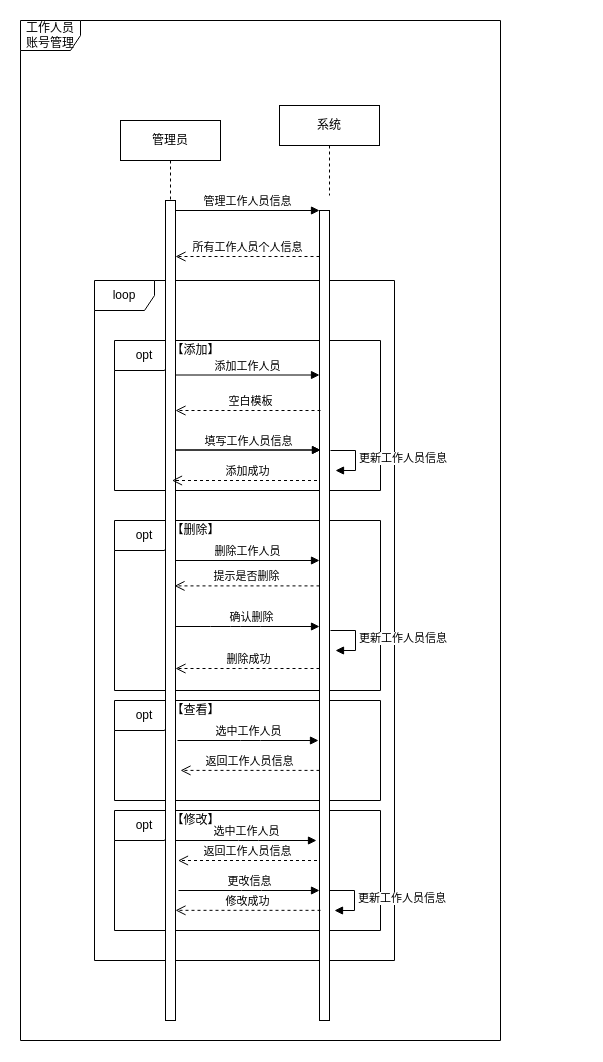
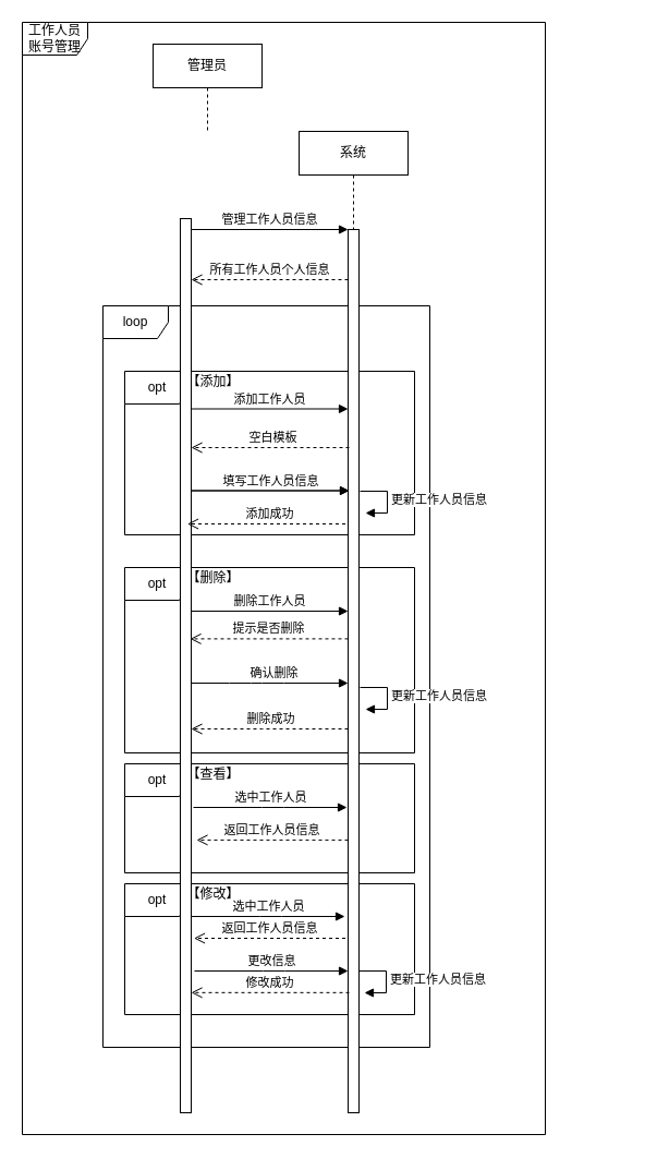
  <mxCell id="0" />
  <mxCell id="1" parent="0" />
  <mxCell id="2" value="工作人员账号管理" style="shape=umlFrame;whiteSpace=wrap;html=1;" parent="1" vertex="1"><mxGeometry x="20" y="20" width="480" height="1020" as="geometry" /></mxCell>
  <mxCell id="3" value="loop" style="shape=umlFrame;whiteSpace=wrap;html=1;" parent="1" vertex="1"><mxGeometry x="94" y="280" width="300" height="680" as="geometry" /></mxCell>
  <mxCell id="4" value="opt" style="shape=umlFrame;whiteSpace=wrap;html=1;" parent="1" vertex="1"><mxGeometry x="114" y="700" width="266" height="100" as="geometry" /></mxCell>
  <mxCell id="5" value="opt" style="shape=umlFrame;whiteSpace=wrap;html=1;" parent="1" vertex="1"><mxGeometry x="114" y="810" width="266" height="120" as="geometry" /></mxCell>
  <mxCell id="6" value="opt" style="shape=umlFrame;whiteSpace=wrap;html=1;" parent="1" vertex="1"><mxGeometry x="114" y="520" width="266" height="170" as="geometry" /></mxCell>
  <mxCell id="7" value="opt" style="shape=umlFrame;whiteSpace=wrap;html=1;" parent="1" vertex="1"><mxGeometry x="114" y="340" width="266" height="150" as="geometry" /></mxCell>
- <mxCell id="8" value="管理员" style="shape=umlLifeline;perimeter=lifelinePerimeter;whiteSpace=wrap;html=1;container=1;collapsible=0;recursiveResize=0;outlineConnect=0;" parent="1" vertex="1"><mxGeometry x="120" y="120" width="100" height="80" as="geometry" /></mxCell>
- <mxCell id="9" value="系统" style="shape=umlLifeline;perimeter=lifelinePerimeter;whiteSpace=wrap;html=1;container=1;collapsible=0;recursiveResize=0;outlineConnect=0;" parent="1" vertex="1"><mxGeometry x="279" y="105" width="100" height="90" as="geometry" /></mxCell>
+ <mxCell id="8" value="管理员" style="shape=umlLifeline;perimeter=lifelinePerimeter;whiteSpace=wrap;html=1;container=1;collapsible=0;recursiveResize=0;outlineConnect=0;" parent="1" vertex="1"><mxGeometry x="140" y="40" width="100" height="80" as="geometry" /></mxCell>
+ <mxCell id="9" value="系统" style="shape=umlLifeline;perimeter=lifelinePerimeter;whiteSpace=wrap;html=1;container=1;collapsible=0;recursiveResize=0;outlineConnect=0;" parent="1" vertex="1"><mxGeometry x="274" y="120" width="100" height="90" as="geometry" /></mxCell>
  <mxCell id="10" value="" style="html=1;points=[];perimeter=orthogonalPerimeter;" parent="1" vertex="1"><mxGeometry x="165" y="200" width="10" height="820" as="geometry" /></mxCell>
  <mxCell id="11" value="" style="html=1;points=[];perimeter=orthogonalPerimeter;" parent="1" vertex="1"><mxGeometry x="319" y="210" width="10" height="810" as="geometry" /></mxCell>
  <mxCell id="12" value="管理工作人员信息" style="html=1;verticalAlign=bottom;endArrow=block;entryX=0;entryY=0;" parent="1" source="10" target="11" edge="1"><mxGeometry relative="1" as="geometry"><mxPoint x="250" y="210" as="sourcePoint" /></mxGeometry></mxCell>
  <mxCell id="13" value="所有工作人员个人信息" style="html=1;verticalAlign=bottom;endArrow=open;dashed=1;endSize=8;" parent="1" source="11" target="10" edge="1"><mxGeometry relative="1" as="geometry"><mxPoint x="174" y="290" as="targetPoint" /><Array as="points"><mxPoint x="250" y="256" /></Array></mxGeometry></mxCell>
  <mxCell id="14" value="添加工作人员" style="html=1;verticalAlign=bottom;endArrow=block;" parent="1" target="11" edge="1"><mxGeometry width="80" relative="1" as="geometry"><mxPoint x="175" y="374.5" as="sourcePoint" /><mxPoint x="255" y="374.5" as="targetPoint" /><Array as="points" /></mxGeometry></mxCell>
  <mxCell id="15" value="更新工作人员信息" style="edgeStyle=orthogonalEdgeStyle;html=1;align=left;spacingLeft=2;endArrow=block;rounded=0;entryX=1;entryY=0;" parent="1" edge="1"><mxGeometry relative="1" as="geometry"><mxPoint x="330" y="450" as="sourcePoint" /><Array as="points"><mxPoint x="355" y="450" /></Array><mxPoint x="335" y="470" as="targetPoint" /></mxGeometry></mxCell>
  <mxCell id="16" value="空白模板" style="html=1;verticalAlign=bottom;endArrow=open;dashed=1;endSize=8;" parent="1" target="10" edge="1"><mxGeometry x="-0.037" relative="1" as="geometry"><mxPoint x="320" y="410" as="sourcePoint" /><mxPoint x="240" y="410" as="targetPoint" /><Array as="points"><mxPoint x="240" y="410" /></Array><mxPoint as="offset" /></mxGeometry></mxCell>
  <mxCell id="17" value="【删除】" style="text;html=1;resizable=0;autosize=1;align=center;verticalAlign=middle;points=[];fillColor=none;strokeColor=none;rounded=0;" parent="1" vertex="1"><mxGeometry x="165" y="520" width="60" height="20" as="geometry" /></mxCell>
  <mxCell id="18" value="【添加】" style="text;html=1;resizable=0;autosize=1;align=center;verticalAlign=middle;points=[];fillColor=none;strokeColor=none;rounded=0;" parent="1" vertex="1"><mxGeometry x="165" y="340" width="60" height="20" as="geometry" /></mxCell>
  <mxCell id="19" value="填写工作人员信息" style="html=1;verticalAlign=bottom;endArrow=block;" parent="1" edge="1"><mxGeometry width="80" relative="1" as="geometry"><mxPoint x="175" y="449.5" as="sourcePoint" /><mxPoint x="320" y="449.5" as="targetPoint" /><Array as="points" /></mxGeometry></mxCell>
  <mxCell id="20" value="添加成功" style="html=1;verticalAlign=bottom;endArrow=open;dashed=1;endSize=8;" parent="1" edge="1"><mxGeometry x="-0.037" relative="1" as="geometry"><mxPoint x="316.5" y="480" as="sourcePoint" /><mxPoint x="171.5" y="480" as="targetPoint" /><Array as="points"><mxPoint x="236.5" y="480" /></Array><mxPoint as="offset" /></mxGeometry></mxCell>
  <mxCell id="21" value="填写工作人员信息" style="html=1;verticalAlign=bottom;endArrow=block;" parent="1" edge="1"><mxGeometry width="80" relative="1" as="geometry"><mxPoint x="175" y="449.5" as="sourcePoint" /><mxPoint x="320" y="449.5" as="targetPoint" /><Array as="points" /></mxGeometry></mxCell>
  <mxCell id="22" value="&lt;span style=&quot;color: rgba(0 , 0 , 0 , 0) ; font-family: monospace ; font-size: 0px&quot;&gt;%3CmxGraphModel%3E%3Croot%3E%3CmxCell%20id%3D%220%22%2F%3E%3CmxCell%20id%3D%221%22%20parent%3D%220%22%2F%3E%3CmxCell%20id%3D%222%22%20value%3D%22%E6%B7%BB%E5%8A%A0%E5%B7%A5%E4%BD%9C%E4%BA%BA%E5%91%98%22%20style%3D%22html%3D1%3BverticalAlign%3Dbottom%3BendArrow%3Dblock%3B%22%20edge%3D%221%22%20parent%3D%221%22%3E%3CmxGeometry%20width%3D%2280%22%20relative%3D%221%22%20as%3D%22geometry%22%3E%3CmxPoint%20x%3D%22315%22%20y%3D%22414.5%22%20as%3D%22sourcePoint%22%2F%3E%3CmxPoint%20x%3D%22460%22%20y%3D%22414.5%22%20as%3D%22targetPoint%22%2F%3E%3CArray%20as%3D%22points%22%2F%3E%3C%2FmxGeometry%3E%3C%2FmxCell%3E%3CmxCell%20id%3D%223%22%20value%3D%22%E6%9B%B4%E6%96%B0%E5%B7%A5%E4%BD%9C%E4%BA%BA%E5%91%98%E4%B8%AA%E4%BA%BA%E4%BF%A1%E6%81%AF%22%20style%3D%22edgeStyle%3DorthogonalEdgeStyle%3Bhtml%3D1%3Balign%3Dleft%3BspacingLeft%3D2%3BendArrow%3Dblock%3Brounded%3D0%3BentryX%3D1%3BentryY%3D0%3B%22%20edge%3D%221%22%20parent%3D%221%22%3E%3CmxGeometry%20relative%3D%221%22%20as%3D%22geometry%22%3E%3CmxPoint%20x%3D%22470%22%20y%3D%22490%22%20as%3D%22sourcePoint%22%2F%3E%3CArray%20as%3D%22points%22%3E%3CmxPoint%20x%3D%22495%22%20y%3D%22490%22%2F%3E%3C%2FArray%3E%3CmxPoint%20x%3D%22475%22%20y%3D%22510%22%20as%3D%22targetPoint%22%2F%3E%3C%2FmxGeometry%3E%3C%2FmxCell%3E%3CmxCell%20id%3D%224%22%20value%3D%22%E7%A9%BA%E7%99%BD%E6%A8%A1%E6%9D%BF%22%20style%3D%22html%3D1%3BverticalAlign%3Dbottom%3BendArrow%3Dopen%3Bdashed%3D1%3BendSize%3D8%3B%22%20edge%3D%221%22%20parent%3D%221%22%3E%3CmxGeometry%20x%3D%22-0.037%22%20relative%3D%221%22%20as%3D%22geometry%22%3E%3CmxPoint%20x%3D%22460%22%20y%3D%22450%22%20as%3D%22sourcePoint%22%2F%3E%3CmxPoint%20x%3D%22315%22%20y%3D%22450%22%20as%3D%22targetPoint%22%2F%3E%3CArray%20as%3D%22points%22%3E%3CmxPoint%20x%3D%22380%22%20y%3D%22450%22%2F%3E%3C%2FArray%3E%3CmxPoint%20as%3D%22offset%22%2F%3E%3C%2FmxGeometry%3E%3C%2FmxCell%3E%3CmxCell%20id%3D%225%22%20value%3D%22%E6%B7%BB%E5%8A%A0%E6%88%90%E5%8A%9F%22%20style%3D%22html%3D1%3BverticalAlign%3Dbottom%3BendArrow%3Dopen%3Bdashed%3D1%3BendSize%3D8%3B%22%20edge%3D%221%22%20parent%3D%221%22%3E%3CmxGeometry%20x%3D%22-0.037%22%20relative%3D%221%22%20as%3D%22geometry%22%3E%3CmxPoint%20x%3D%22456.5%22%20y%3D%22520%22%20as%3D%22sourcePoint%22%2F%3E%3CmxPoint%20x%3D%22311.5%22%20y%3D%22520%22%20as%3D%22targetPoint%22%2F%3E%3CArray%20as%3D%22points%22%3E%3CmxPoint%20x%3D%22376.5%22%20y%3D%22520%22%2F%3E%3C%2FArray%3E%3CmxPoint%20as%3D%22offset%22%2F%3E%3C%2FmxGeometry%3E%3C%2FmxCell%3E%3CmxCell%20id%3D%226%22%20value%3D%22%E5%A1%AB%E5%86%99%E5%B7%A5%E4%BD%9C%E4%BA%BA%E5%91%98%E4%BF%A1%E6%81%AF%22%20style%3D%22html%3D1%3BverticalAlign%3Dbottom%3BendArrow%3Dblock%3B%22%20edge%3D%221%22%20parent%3D%221%22%3E%3CmxGeometry%20width%3D%2280%22%20relative%3D%221%22%20as%3D%22geometry%22%3E%3CmxPoint%20x%3D%22315%22%20y%3D%22489.5%22%20as%3D%22sourcePoint%22%2F%3E%3CmxPoint%20x%3D%22460%22%20y%3D%22489.5%22%20as%3D%22targetPoint%22%2F%3E%3CArray%20as%3D%22points%22%2F%3E%3C%2FmxGeometry%3E%3C%2FmxCell%3E%3C%2Froot%3E%3C%2FmxGraphModel%3E&lt;/span&gt;" style="text;html=1;align=center;verticalAlign=middle;resizable=0;points=[];autosize=1;" parent="1" vertex="1"><mxGeometry x="259" y="948" width="20" height="20" as="geometry" /></mxCell>
  <mxCell id="23" value="&lt;span style=&quot;color: rgba(0 , 0 , 0 , 0) ; font-family: monospace ; font-size: 0px&quot;&gt;%3CmxGraphModel%3E%3Croot%3E%3CmxCell%20id%3D%220%22%2F%3E%3CmxCell%20id%3D%221%22%20parent%3D%220%22%2F%3E%3CmxCell%20id%3D%222%22%20value%3D%22%E6%B7%BB%E5%8A%A0%E5%B7%A5%E4%BD%9C%E4%BA%BA%E5%91%98%22%20style%3D%22html%3D1%3BverticalAlign%3Dbottom%3BendArrow%3Dblock%3B%22%20edge%3D%221%22%20parent%3D%221%22%3E%3CmxGeometry%20width%3D%2280%22%20relative%3D%221%22%20as%3D%22geometry%22%3E%3CmxPoint%20x%3D%22315%22%20y%3D%22414.5%22%20as%3D%22sourcePoint%22%2F%3E%3CmxPoint%20x%3D%22460%22%20y%3D%22414.5%22%20as%3D%22targetPoint%22%2F%3E%3CArray%20as%3D%22points%22%2F%3E%3C%2FmxGeometry%3E%3C%2FmxCell%3E%3CmxCell%20id%3D%223%22%20value%3D%22%E6%9B%B4%E6%96%B0%E5%B7%A5%E4%BD%9C%E4%BA%BA%E5%91%98%E4%B8%AA%E4%BA%BA%E4%BF%A1%E6%81%AF%22%20style%3D%22edgeStyle%3DorthogonalEdgeStyle%3Bhtml%3D1%3Balign%3Dleft%3BspacingLeft%3D2%3BendArrow%3Dblock%3Brounded%3D0%3BentryX%3D1%3BentryY%3D0%3B%22%20edge%3D%221%22%20parent%3D%221%22%3E%3CmxGeometry%20relative%3D%221%22%20as%3D%22geometry%22%3E%3CmxPoint%20x%3D%22470%22%20y%3D%22490%22%20as%3D%22sourcePoint%22%2F%3E%3CArray%20as%3D%22points%22%3E%3CmxPoint%20x%3D%22495%22%20y%3D%22490%22%2F%3E%3C%2FArray%3E%3CmxPoint%20x%3D%22475%22%20y%3D%22510%22%20as%3D%22targetPoint%22%2F%3E%3C%2FmxGeometry%3E%3C%2FmxCell%3E%3CmxCell%20id%3D%224%22%20value%3D%22%E7%A9%BA%E7%99%BD%E6%A8%A1%E6%9D%BF%22%20style%3D%22html%3D1%3BverticalAlign%3Dbottom%3BendArrow%3Dopen%3Bdashed%3D1%3BendSize%3D8%3B%22%20edge%3D%221%22%20parent%3D%221%22%3E%3CmxGeometry%20x%3D%22-0.037%22%20relative%3D%221%22%20as%3D%22geometry%22%3E%3CmxPoint%20x%3D%22460%22%20y%3D%22450%22%20as%3D%22sourcePoint%22%2F%3E%3CmxPoint%20x%3D%22315%22%20y%3D%22450%22%20as%3D%22targetPoint%22%2F%3E%3CArray%20as%3D%22points%22%3E%3CmxPoint%20x%3D%22380%22%20y%3D%22450%22%2F%3E%3C%2FArray%3E%3CmxPoint%20as%3D%22offset%22%2F%3E%3C%2FmxGeometry%3E%3C%2FmxCell%3E%3CmxCell%20id%3D%225%22%20value%3D%22%E6%B7%BB%E5%8A%A0%E6%88%90%E5%8A%9F%22%20style%3D%22html%3D1%3BverticalAlign%3Dbottom%3BendArrow%3Dopen%3Bdashed%3D1%3BendSize%3D8%3B%22%20edge%3D%221%22%20parent%3D%221%22%3E%3CmxGeometry%20x%3D%22-0.037%22%20relative%3D%221%22%20as%3D%22geometry%22%3E%3CmxPoint%20x%3D%22456.5%22%20y%3D%22520%22%20as%3D%22sourcePoint%22%2F%3E%3CmxPoint%20x%3D%22311.5%22%20y%3D%22520%22%20as%3D%22targetPoint%22%2F%3E%3CArray%20as%3D%22points%22%3E%3CmxPoint%20x%3D%22376.5%22%20y%3D%22520%22%2F%3E%3C%2FArray%3E%3CmxPoint%20as%3D%22offset%22%2F%3E%3C%2FmxGeometry%3E%3C%2FmxCell%3E%3CmxCell%20id%3D%226%22%20value%3D%22%E5%A1%AB%E5%86%99%E5%B7%A5%E4%BD%9C%E4%BA%BA%E5%91%98%E4%BF%A1%E6%81%AF%22%20style%3D%22html%3D1%3BverticalAlign%3Dbottom%3BendArrow%3Dblock%3B%22%20edge%3D%221%22%20parent%3D%221%22%3E%3CmxGeometry%20width%3D%2280%22%20relative%3D%221%22%20as%3D%22geometry%22%3E%3CmxPoint%20x%3D%22315%22%20y%3D%22489.5%22%20as%3D%22sourcePoint%22%2F%3E%3CmxPoint%20x%3D%22460%22%20y%3D%22489.5%22%20as%3D%22targetPoint%22%2F%3E%3CArray%20as%3D%22points%22%2F%3E%3C%2FmxGeometry%3E%3C%2FmxCell%3E%3C%2Froot%3E%3C%2FmxGraphModel%3E&lt;/span&gt;" style="text;html=1;align=center;verticalAlign=middle;resizable=0;points=[];autosize=1;" parent="1" vertex="1"><mxGeometry x="561" y="40" width="20" height="20" as="geometry" /></mxCell>
  <mxCell id="24" value="删除工作人员" style="html=1;verticalAlign=bottom;endArrow=block;" parent="1" target="11" edge="1"><mxGeometry width="80" relative="1" as="geometry"><mxPoint x="175" y="560" as="sourcePoint" /><mxPoint x="255" y="560" as="targetPoint" /></mxGeometry></mxCell>
  <mxCell id="25" value="提示是否删除" style="html=1;verticalAlign=bottom;endArrow=open;dashed=1;endSize=8;entryX=0.9;entryY=0.47;entryDx=0;entryDy=0;entryPerimeter=0;" parent="1" source="11" target="10" edge="1"><mxGeometry relative="1" as="geometry"><mxPoint x="300" y="600" as="sourcePoint" /><mxPoint x="220" y="600" as="targetPoint" /></mxGeometry></mxCell>
  <mxCell id="26" value="确认删除" style="html=1;verticalAlign=bottom;endArrow=block;" parent="1" source="10" target="11" edge="1"><mxGeometry x="0.061" width="80" relative="1" as="geometry"><mxPoint x="210" y="650" as="sourcePoint" /><mxPoint x="290" y="650" as="targetPoint" /><Array as="points"><mxPoint x="220" y="626" /><mxPoint x="250" y="626" /></Array><mxPoint as="offset" /></mxGeometry></mxCell>
  <mxCell id="27" value="更新工作人员信息" style="edgeStyle=orthogonalEdgeStyle;html=1;align=left;spacingLeft=2;endArrow=block;rounded=0;entryX=1;entryY=0;" parent="1" edge="1"><mxGeometry relative="1" as="geometry"><mxPoint x="330" y="630" as="sourcePoint" /><Array as="points"><mxPoint x="355" y="630" /></Array><mxPoint x="335" y="650" as="targetPoint" /></mxGeometry></mxCell>
  <mxCell id="28" value="删除成功" style="html=1;verticalAlign=bottom;endArrow=open;dashed=1;endSize=8;" parent="1" source="11" target="10" edge="1"><mxGeometry x="-0.014" relative="1" as="geometry"><mxPoint x="290" y="650" as="sourcePoint" /><mxPoint x="210" y="650" as="targetPoint" /><Array as="points"><mxPoint x="250" y="668" /></Array><mxPoint as="offset" /></mxGeometry></mxCell>
  <mxCell id="29" value="【查看】" style="text;html=1;align=center;verticalAlign=middle;resizable=0;points=[];autosize=1;" parent="1" vertex="1"><mxGeometry x="165" y="700" width="60" height="20" as="geometry" /></mxCell>
  <mxCell id="30" value="选中工作人员" style="html=1;verticalAlign=bottom;endArrow=block;" parent="1" edge="1"><mxGeometry relative="1" as="geometry"><mxPoint x="177" y="740" as="sourcePoint" /><mxPoint x="318" y="740" as="targetPoint" /><Array as="points"><mxPoint x="250" y="740" /></Array></mxGeometry></mxCell>
  <mxCell id="31" value="返回工作人员信息" style="html=1;verticalAlign=bottom;endArrow=open;dashed=1;endSize=8;entryX=1.5;entryY=0.695;entryDx=0;entryDy=0;entryPerimeter=0;" parent="1" source="11" target="10" edge="1"><mxGeometry relative="1" as="geometry"><mxPoint x="175" y="810" as="targetPoint" /><mxPoint x="245" y="810" as="sourcePoint" /></mxGeometry></mxCell>
  <mxCell id="32" value="【修改】" style="text;html=1;align=center;verticalAlign=middle;resizable=0;points=[];autosize=1;" parent="1" vertex="1"><mxGeometry x="165" y="810" width="60" height="20" as="geometry" /></mxCell>
  <mxCell id="33" value="选中工作人员" style="html=1;verticalAlign=bottom;endArrow=block;" parent="1" edge="1"><mxGeometry relative="1" as="geometry"><mxPoint x="175" y="840" as="sourcePoint" /><mxPoint x="316" y="840" as="targetPoint" /><Array as="points"><mxPoint x="248" y="840" /></Array></mxGeometry></mxCell>
  <mxCell id="34" value="返回工作人员信息" style="html=1;verticalAlign=bottom;endArrow=open;dashed=1;endSize=8;entryX=1.5;entryY=0.695;entryDx=0;entryDy=0;entryPerimeter=0;" parent="1" edge="1"><mxGeometry relative="1" as="geometry"><mxPoint x="177.5" y="860" as="targetPoint" /><mxPoint x="316.5" y="860" as="sourcePoint" /></mxGeometry></mxCell>
  <mxCell id="35" value="更改信息" style="html=1;verticalAlign=bottom;endArrow=block;" parent="1" edge="1"><mxGeometry relative="1" as="geometry"><mxPoint x="178" y="890" as="sourcePoint" /><mxPoint x="319" y="890" as="targetPoint" /><Array as="points"><mxPoint x="251" y="890" /></Array></mxGeometry></mxCell>
  <mxCell id="36" value="更新工作人员信息" style="edgeStyle=orthogonalEdgeStyle;html=1;align=left;spacingLeft=2;endArrow=block;rounded=0;entryX=1;entryY=0;" parent="1" edge="1"><mxGeometry relative="1" as="geometry"><mxPoint x="329" y="890" as="sourcePoint" /><Array as="points"><mxPoint x="354" y="890" /><mxPoint x="354" y="910" /></Array><mxPoint x="334" y="910" as="targetPoint" /></mxGeometry></mxCell>
  <mxCell id="37" value="修改成功" style="html=1;verticalAlign=bottom;endArrow=open;dashed=1;endSize=8;exitX=0.1;exitY=0.864;exitDx=0;exitDy=0;exitPerimeter=0;" parent="1" source="11" target="10" edge="1"><mxGeometry relative="1" as="geometry"><mxPoint x="279" y="910" as="sourcePoint" /><mxPoint x="199" y="910" as="targetPoint" /></mxGeometry></mxCell>
